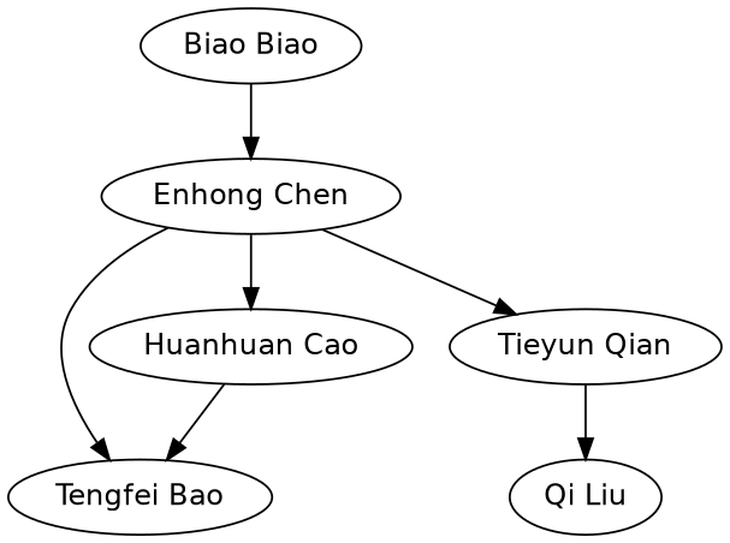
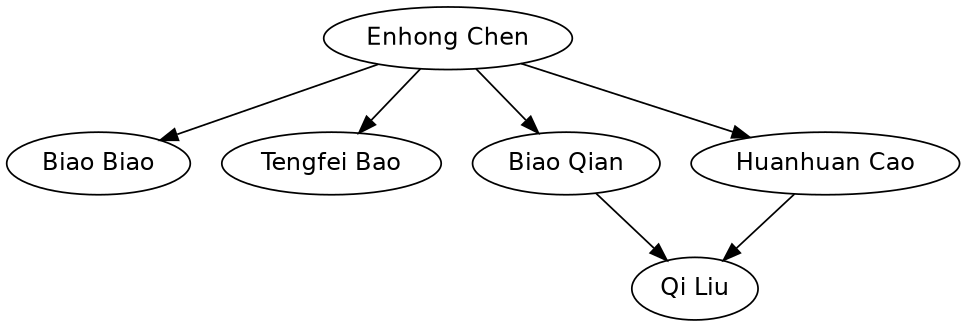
  strict digraph {
    fontname="DejaVu Sans"
    node [fontname="DejaVu Sans"]
    edge [fontname="DejaVu Sans"]
    n1 [label="Biao Biao"]
    "Enhong Chen"
    "Tengfei Bao"
-   "Tieyun Qian"
+   "Tieyun Qian" [label="Biao Qian"]
    "Huanhuan Cao"
    "Qi Liu"
-   n1 -> "Enhong Chen"
+   "Enhong Chen" -> n1
    "Enhong Chen" -> "Tengfei Bao"
    "Enhong Chen" -> "Tieyun Qian"
    "Enhong Chen" -> "Huanhuan Cao"
    "Tieyun Qian" -> "Qi Liu"
-   "Huanhuan Cao" -> "Tengfei Bao"
+   "Huanhuan Cao" -> "Qi Liu"
  }
